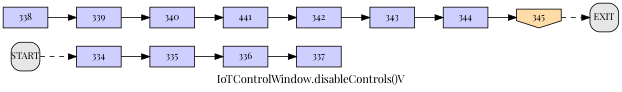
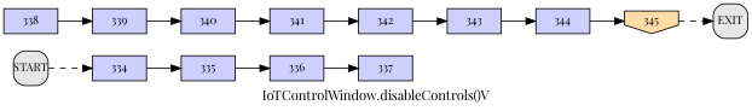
  digraph {
    fontname="Playfair Display"
    label="IoTControlWindow.disableControls()V"
    rankdir=LR
    node [fillcolor="#CECEFF" fixedsize=true fontname="Playfair Display" fontsize=12 shape=box style=filled]
    edge [fontname="Playfair Display" style=solid]
    n1 [height=0.36 label=334 width=0.78]
    n2 [height=0.36 label=335 width=0.78]
    n3 [height=0.36 label=336 width=0.78]
    n4 [height=0.36 label=337 width=0.78]
    n5 [height=0.36 label=338 width=0.78]
    n6 [height=0.36 label=339 width=0.78]
    n7 [height=0.36 label=340 width=0.78]
-   n8 [height=0.36 label=441 width=0.78]
+   n8 [height=0.36 label=341 width=0.78]
    n9 [height=0.36 label=342 width=0.78]
    n10 [height=0.36 label=343 width=0.78]
    n11 [height=0.36 label=344 width=0.78]
    n12 [fillcolor="#FFDCA8" height=0.36 label=345 shape=invhouse width=0.78]
    n13 [fillcolor="#E6E6E6" height=0.5 label=EXIT style="filled, rounded" width=0.5]
    n14 [fillcolor="#E6E6E6" height=0.5 label=START style="filled, rounded" width=0.5]
    n1 -> n2
    n2 -> n3
    n3 -> n4
    n5 -> n6
    n6 -> n7
    n7 -> n8
    n8 -> n9
    n9 -> n10
    n10 -> n11
    n11 -> n12
    n12 -> n13 [style=dashed]
    n14 -> n1 [style=dashed]
  }
